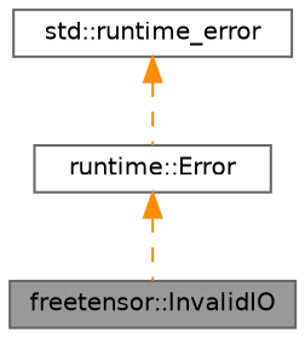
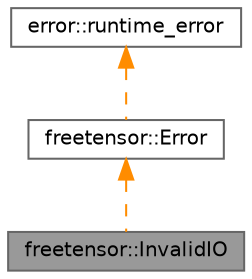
  digraph {
    node [color=gray40 fillcolor=white fontname=Helvetica fontsize=10 shape=box style=filled]
    edge [color=darkorange dir=back fontname=Helvetica fontsize=10 labelfontname=Helvetica labelfontsize=10 style=dashed]
    n1 [fillcolor=grey60 fontcolor=black height=0.2 label="freetensor::InvalidIO" width=0.4]
-   n2 [height=0.2 label="runtime::Error" width=0.4]
-   n3 [height=0.2 label="std::runtime_error" width=0.4]
+   n2 [height=0.2 label="freetensor::Error" width=0.4]
+   n3 [height=0.2 label="error::runtime_error" width=0.4]
    n2 -> n1
    n3 -> n2
  }
